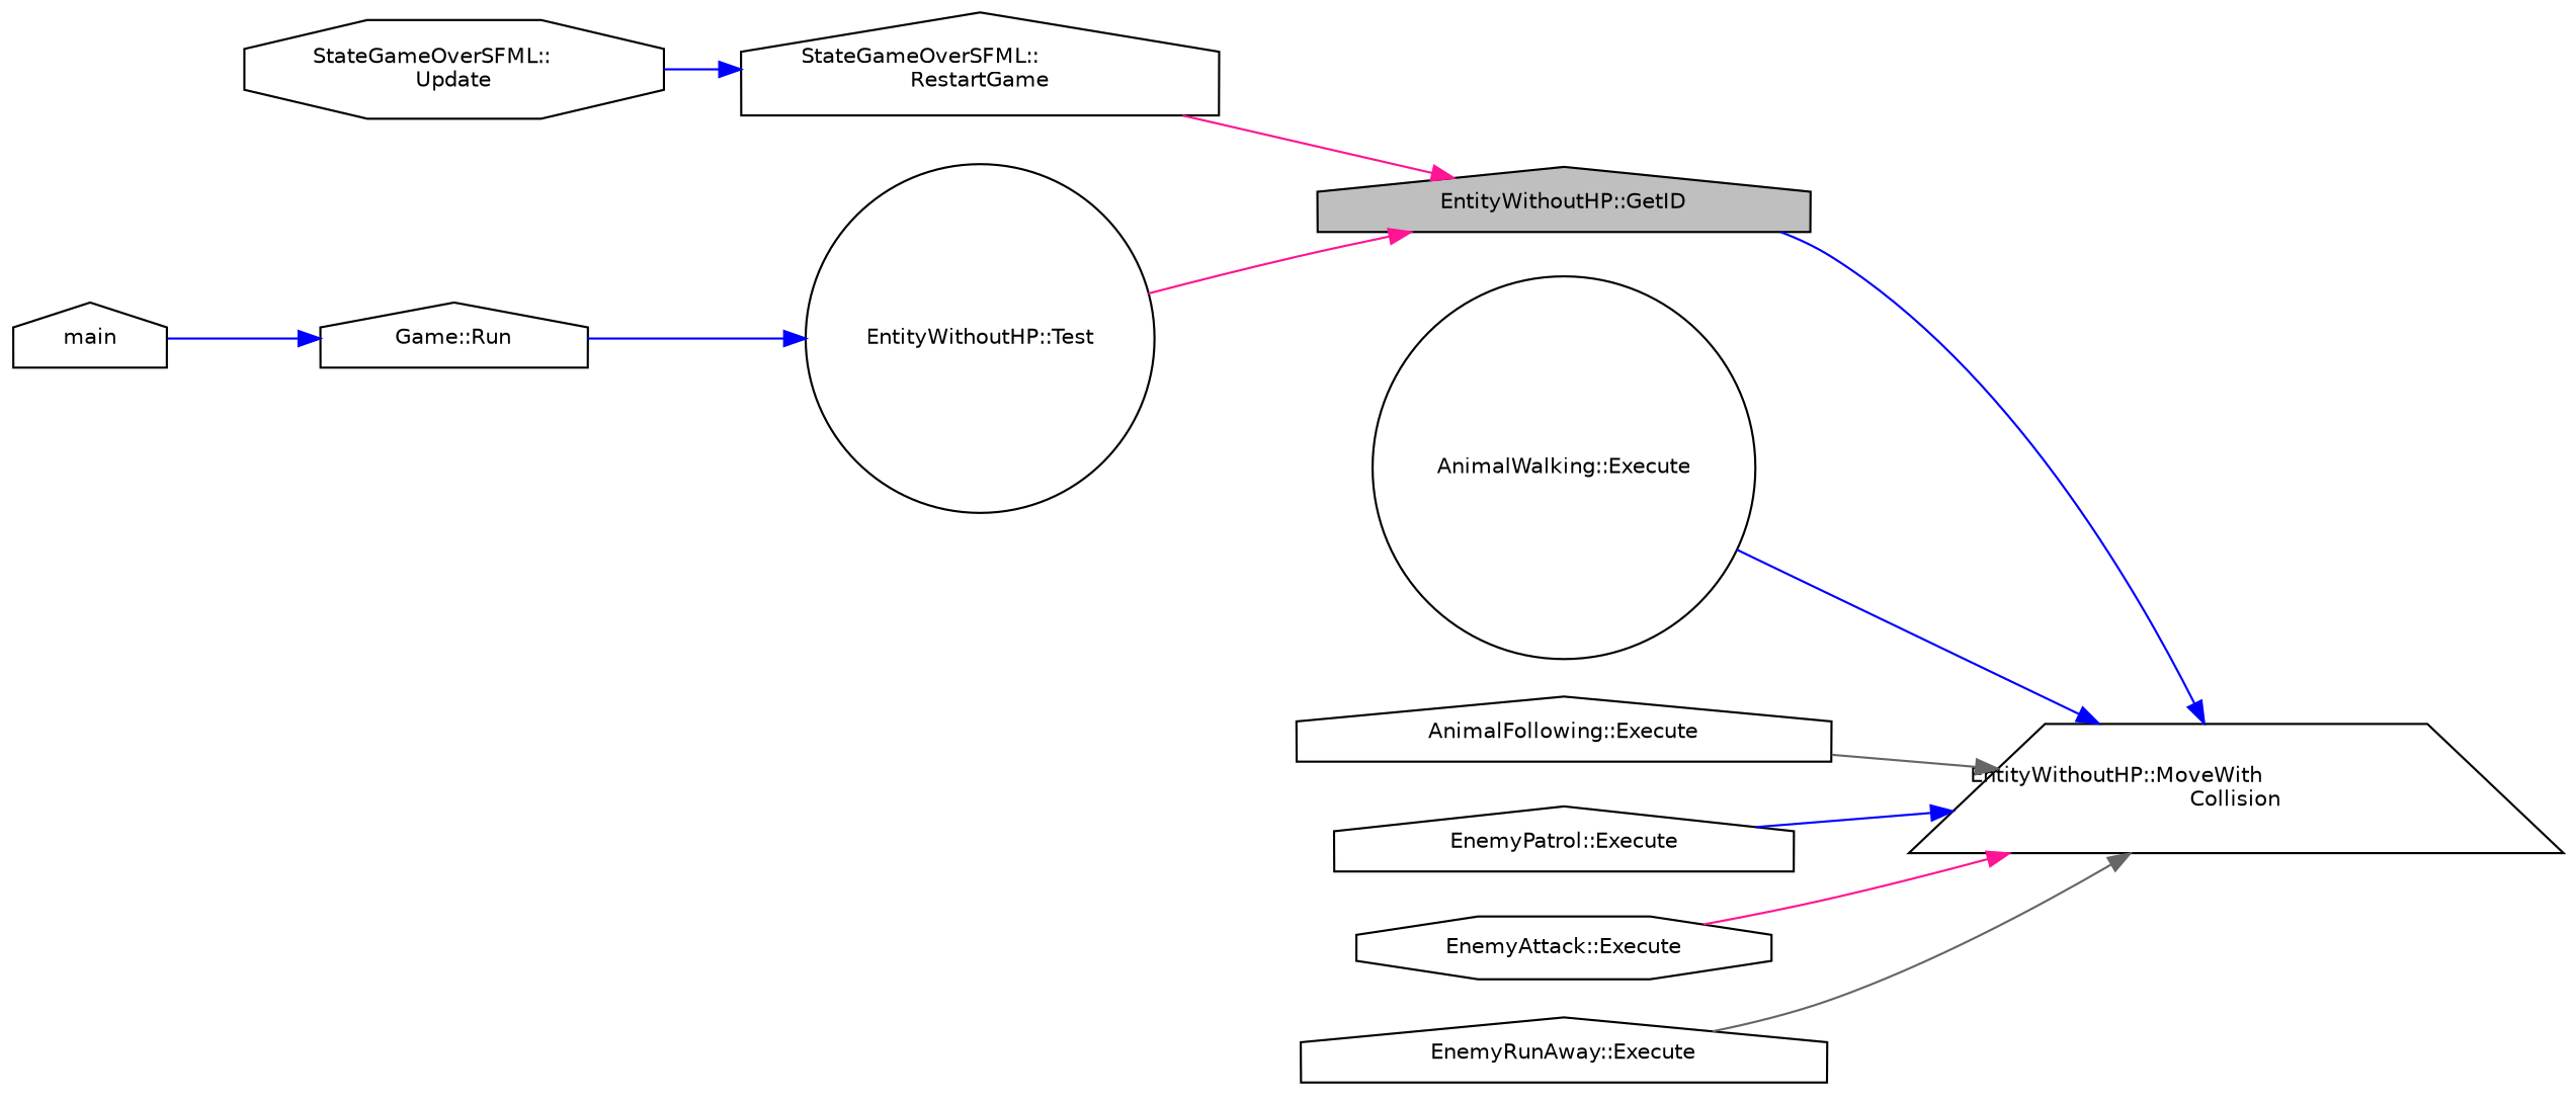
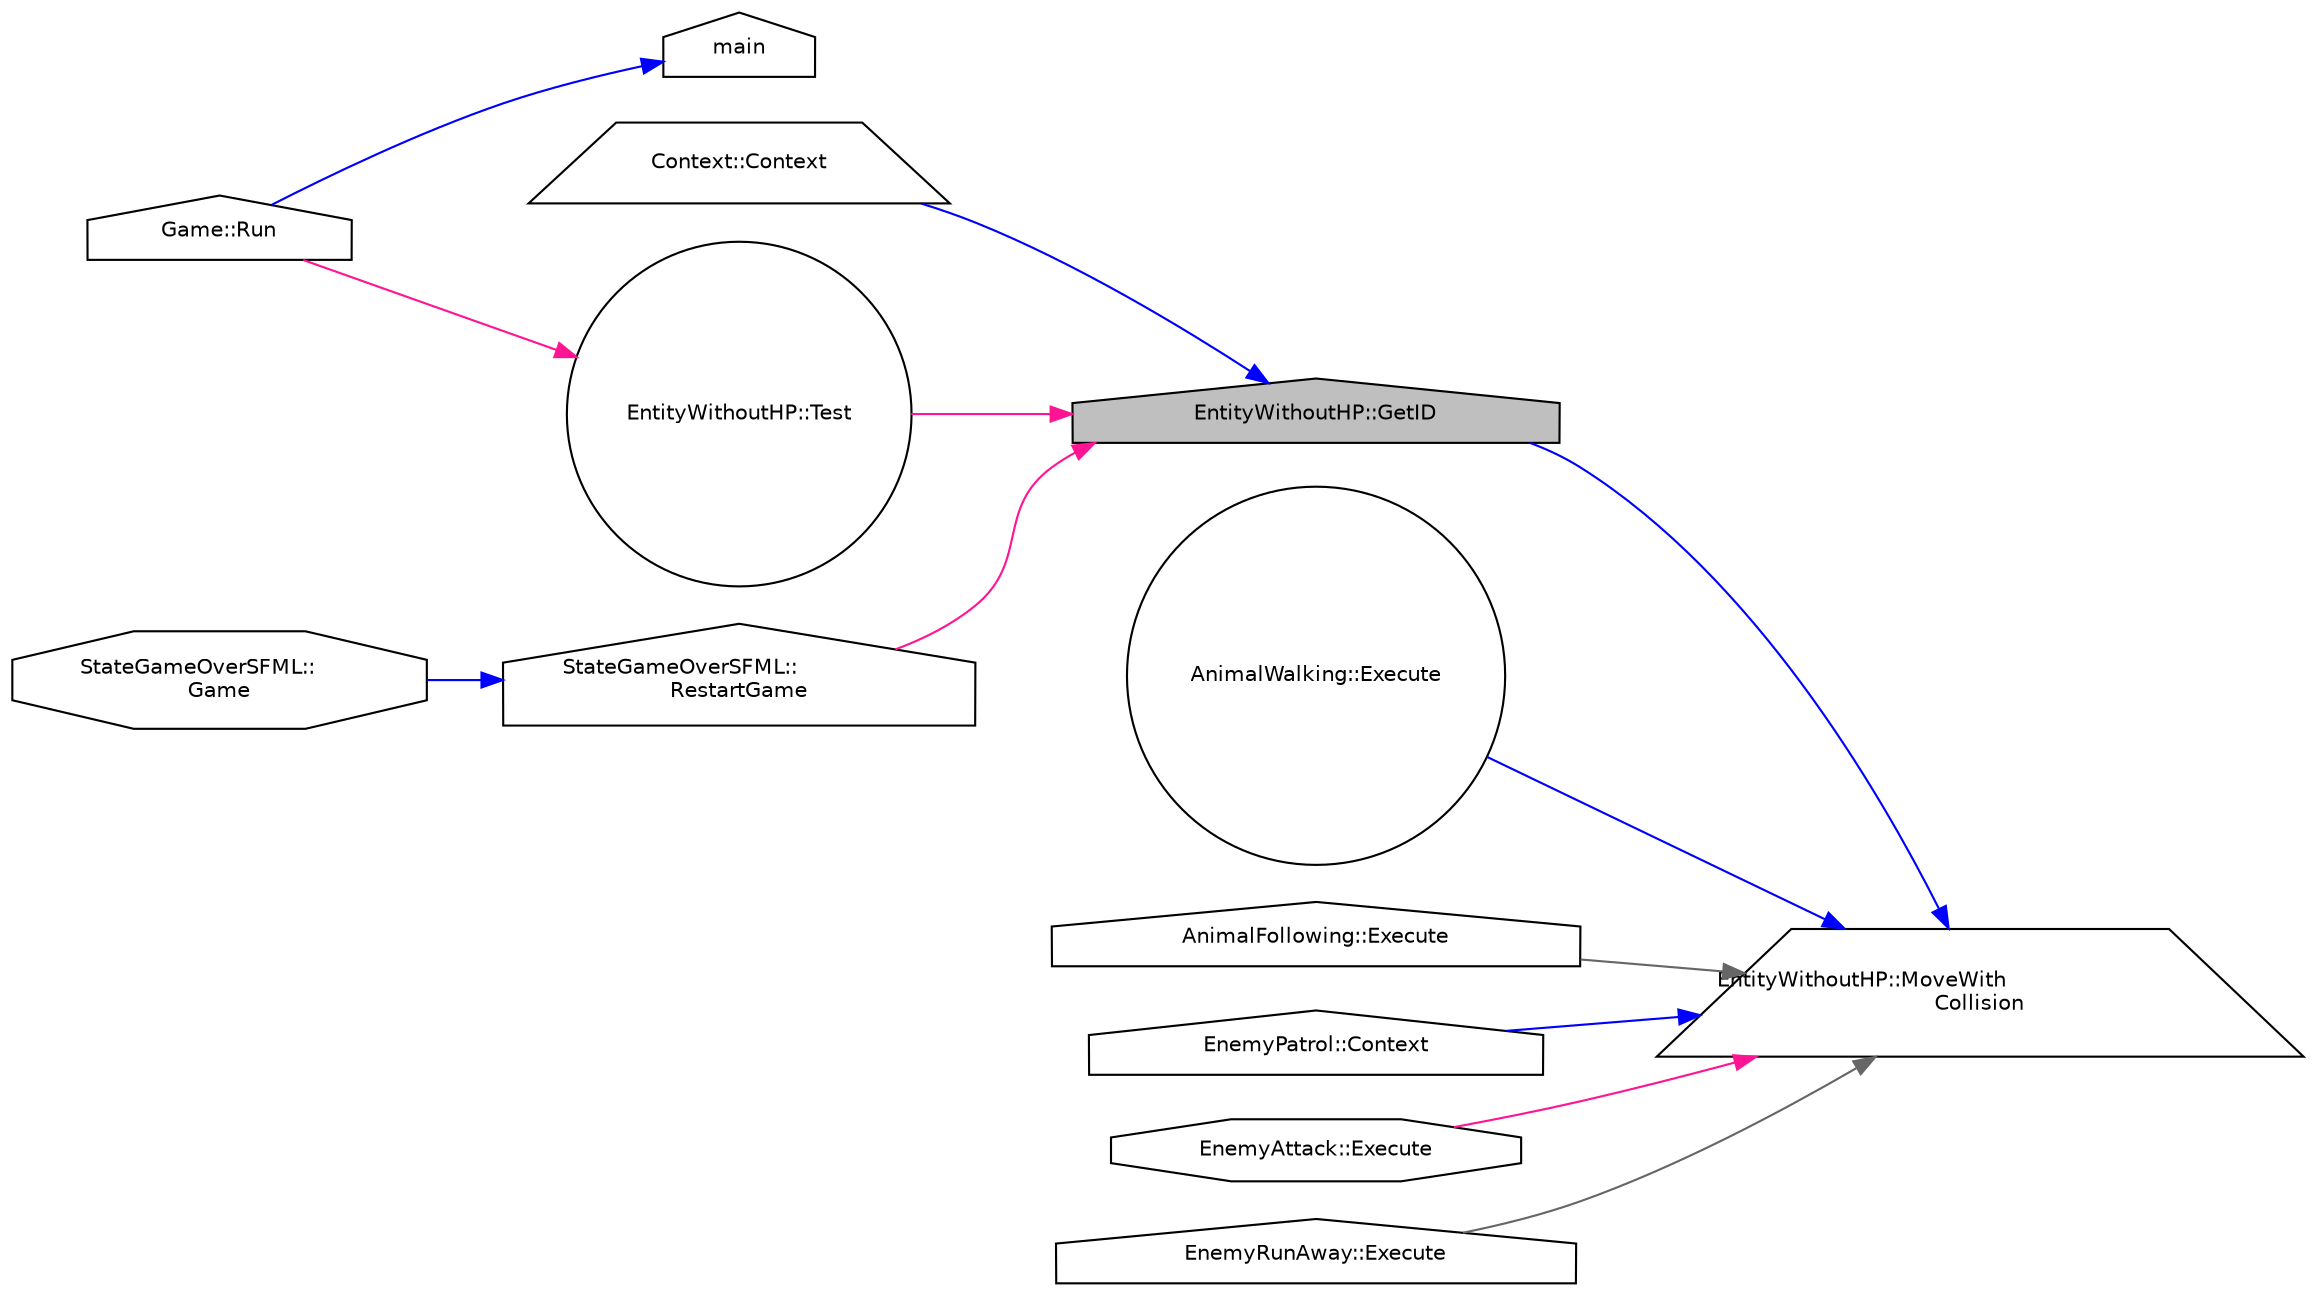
  digraph {
    rankdir=RL
    node [color=black fontname=Helvetica fontsize=10 shape=house]
    edge [color=blue dir=back fontname=Helvetica fontsize=10 labelfontname=Helvetica labelfontsize=10 style=solid]
    n1 [fillcolor=grey75 fontcolor=black height=0.2 label="EntityWithoutHP::GetID" style=filled width=0.4]
+   n2 [height=0.2 label="Context::Context" shape=trapezium width=0.4]
    n3 [height=0.2 label="StateGameOverSFML::\lRestartGame" width=0.4]
    n4 [height=0.2 label="EntityWithoutHP::Test" shape=circle width=0.4]
    n5 [height=0.2 label="EntityWithoutHP::MoveWith\lCollision" shape=trapezium width=0.4]
    n6 [height=0.2 label="AnimalWalking::Execute" shape=circle width=0.4]
    n7 [height=0.2 label="AnimalFollowing::Execute" width=0.4]
-   n8 [height=0.2 label="EnemyPatrol::Execute" width=0.4]
+   n8 [height=0.2 label="EnemyPatrol::Context" width=0.4]
    n9 [height=0.2 label="EnemyAttack::Execute" shape=octagon width=0.4]
    n10 [height=0.2 label="EnemyRunAway::Execute" width=0.4]
-   n11 [height=0.2 label="StateGameOverSFML::\lUpdate" shape=octagon width=0.4]
+   n11 [height=0.2 label="StateGameOverSFML::\lGame" shape=octagon width=0.4]
    n12 [height=0.2 label="Game::Run" width=0.4]
    n13 [height=0.2 label=main width=0.4]
+   n1 -> n2
    n1 -> n3 [color=deeppink]
    n1 -> n4 [color=deeppink]
    n3 -> n11
-   n4 -> n12
+   n4 -> n12 [color=deeppink]
    n5 -> n1
    n5 -> n6
    n5 -> n7 [color=gray40]
    n5 -> n8
    n5 -> n9 [color=deeppink]
    n5 -> n10 [color=gray40]
-   n12 -> n13
+   n13 -> n12
  }
